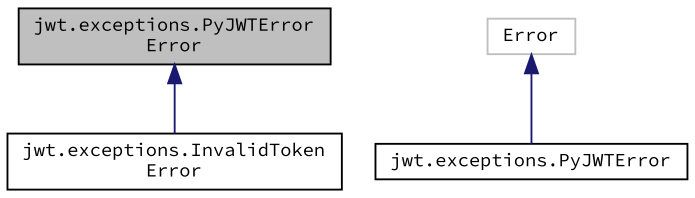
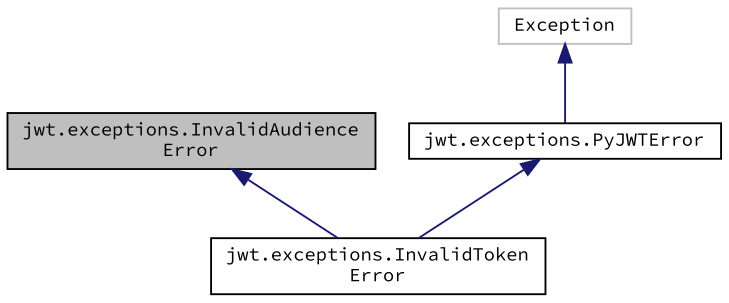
  digraph {
    fontname="Source Code Pro"
    node [color=black fillcolor=white fontname="Source Code Pro" fontsize=10 shape=record style=filled]
    edge [color=midnightblue dir=back fontname="Source Code Pro" fontsize=10 labelfontname=Helvetica labelfontsize=10 style=solid]
-   n1 [fillcolor=grey75 fontcolor=black height=0.2 label="jwt.exceptions.PyJWTError\lError" width=0.4]
+   n1 [fillcolor=grey75 fontcolor=black height=0.2 label="jwt.exceptions.InvalidAudience\lError" width=0.4]
    n2 [height=0.2 label="jwt.exceptions.InvalidToken\lError" width=0.4]
    n3 [height=0.2 label="jwt.exceptions.PyJWTError" width=0.4]
-   n4 [color=grey75 height=0.2 label=Error width=0.4]
+   n4 [color=grey75 height=0.2 label=Exception width=0.4]
    n1 -> n2
+   n3 -> n2
    n4 -> n3
  }
